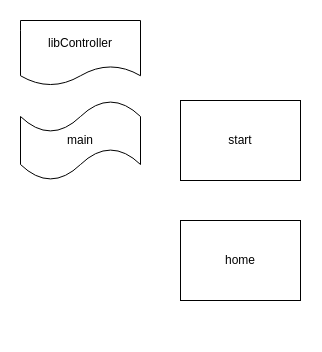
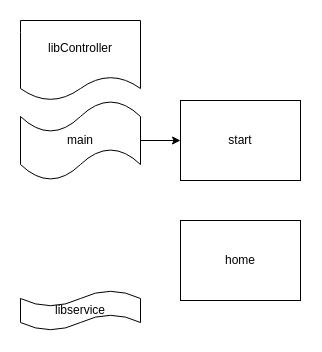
  <mxCell id="0" />
  <mxCell id="1" parent="0" />
- <mxCell id="2" value="libController" style="shape=document;whiteSpace=wrap;html=1;boundedLbl=1;" vertex="1" parent="1"><mxGeometry x="20" y="20" width="120" height="65" as="geometry" /></mxCell>
+ <mxCell id="2" value="libController" style="shape=document;whiteSpace=wrap;html=1;boundedLbl=1;" vertex="1" parent="1"><mxGeometry x="20" y="20" width="120" height="80" as="geometry" /></mxCell>
+ <mxCell id="3" style="edgeStyle=orthogonalEdgeStyle;rounded=0;orthogonalLoop=1;jettySize=auto;html=1;exitX=1;exitY=0.5;exitDx=0;exitDy=0;exitPerimeter=0;entryX=0;entryY=0.5;entryDx=0;entryDy=0;" edge="1" parent="1" source="4" target="6"><mxGeometry relative="1" as="geometry" /></mxCell>
  <mxCell id="4" value="main" style="shape=tape;whiteSpace=wrap;html=1;" vertex="1" parent="1"><mxGeometry x="20" y="100" width="120" height="80" as="geometry" /></mxCell>
+ <mxCell id="5" value="libservice" style="shape=tape;whiteSpace=wrap;html=1;" vertex="1" parent="1"><mxGeometry x="20" y="290" width="120" height="40" as="geometry" /></mxCell>
  <mxCell id="6" value="start" style="rounded=0;whiteSpace=wrap;html=1;" vertex="1" parent="1"><mxGeometry x="180" y="100" width="120" height="80" as="geometry" /></mxCell>
  <mxCell id="7" value="home" style="rounded=0;whiteSpace=wrap;html=1;" vertex="1" parent="1"><mxGeometry x="180" y="220" width="120" height="80" as="geometry" /></mxCell>
